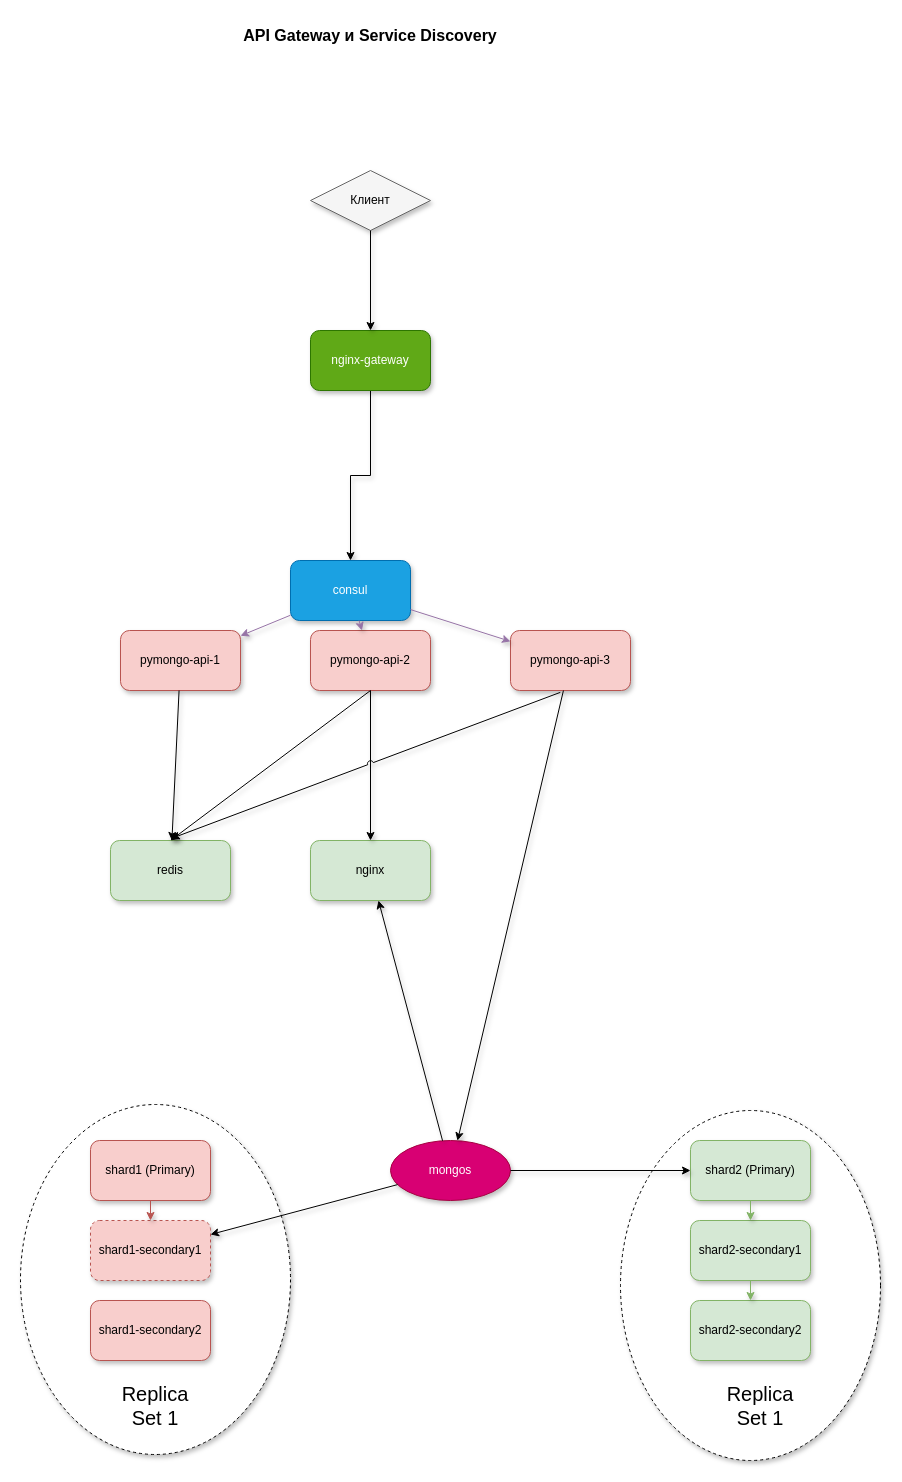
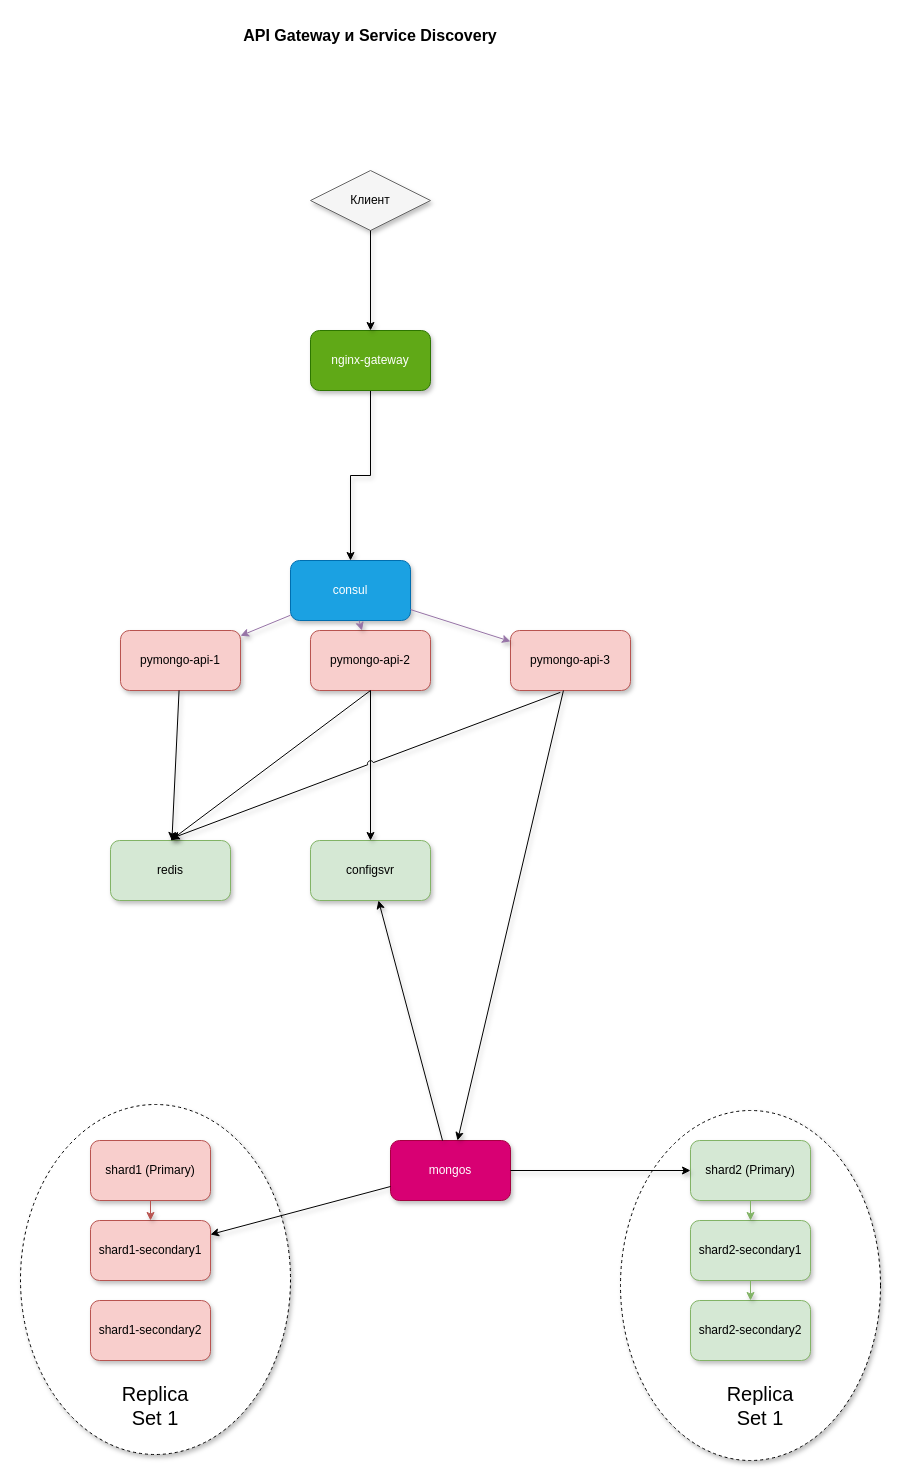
  <mxCell id="0" />
  <mxCell id="1" parent="0" />
  <mxCell id="2" value="" style="ellipse;whiteSpace=wrap;html=1;dashed=1;shadow=1;" parent="1" vertex="1"><mxGeometry x="20" y="1104" width="270" height="350" as="geometry" /></mxCell>
  <mxCell id="3" value="" style="ellipse;whiteSpace=wrap;html=1;dashed=1;shadow=1;" parent="1" vertex="1"><mxGeometry x="620" y="1110" width="260" height="350" as="geometry" /></mxCell>
  <mxCell id="4" value="Клиент" style="rhombus;whiteSpace=wrap;html=1;fillColor=#f5f5f5;strokeColor=#666666;shadow=1;" parent="1" vertex="1"><mxGeometry x="310" y="170" width="120" height="60" as="geometry" /></mxCell>
  <mxCell id="5" value="" style="edgeStyle=orthogonalEdgeStyle;rounded=0;orthogonalLoop=1;jettySize=auto;html=1;shadow=1;" edge="1" parent="1" source="6" target="7"><mxGeometry relative="1" as="geometry" /></mxCell>
  <mxCell id="6" value="nginx-gateway" style="rounded=1;whiteSpace=wrap;html=1;fillColor=#60a917;strokeColor=#2D7600;fontColor=#ffffff;shadow=1;" parent="1" vertex="1"><mxGeometry x="310" y="330" width="120" height="60" as="geometry" /></mxCell>
  <mxCell id="7" value="consul" style="rounded=1;whiteSpace=wrap;html=1;fillColor=#1ba1e2;strokeColor=#006EAF;fontColor=#ffffff;shadow=1;" parent="1" vertex="1"><mxGeometry x="290" y="560" width="120" height="60" as="geometry" /></mxCell>
  <mxCell id="8" value="pymongo-api-1" style="rounded=1;whiteSpace=wrap;html=1;fillColor=#f8cecc;strokeColor=#b85450;shadow=1;" parent="1" vertex="1"><mxGeometry x="120" y="630" width="120" height="60" as="geometry" /></mxCell>
  <mxCell id="9" value="pymongo-api-2" style="rounded=1;whiteSpace=wrap;html=1;fillColor=#f8cecc;strokeColor=#b85450;shadow=1;" parent="1" vertex="1"><mxGeometry x="310" y="630" width="120" height="60" as="geometry" /></mxCell>
  <mxCell id="10" value="pymongo-api-3" style="rounded=1;whiteSpace=wrap;html=1;fillColor=#f8cecc;strokeColor=#b85450;shadow=1;" parent="1" vertex="1"><mxGeometry x="510" y="630" width="120" height="60" as="geometry" /></mxCell>
  <mxCell id="11" value="redis" style="rounded=1;whiteSpace=wrap;html=1;fillColor=#d5e8d4;strokeColor=#82b366;shadow=1;" parent="1" vertex="1"><mxGeometry x="110" y="840" width="120" height="60" as="geometry" /></mxCell>
- <mxCell id="12" value="nginx" style="rounded=1;whiteSpace=wrap;html=1;fillColor=#d5e8d4;strokeColor=#82b366;shadow=1;" parent="1" vertex="1"><mxGeometry x="310" y="840" width="120" height="60" as="geometry" /></mxCell>
- <mxCell id="13" value="mongos" style="ellipse;whiteSpace=wrap;html=1;fillColor=#d80073;strokeColor=#A50040;fontColor=#ffffff;shadow=1;" parent="1" vertex="1"><mxGeometry x="390" y="1140" width="120" height="60" as="geometry" /></mxCell>
+ <mxCell id="12" value="configsvr" style="rounded=1;whiteSpace=wrap;html=1;fillColor=#d5e8d4;strokeColor=#82b366;shadow=1;" parent="1" vertex="1"><mxGeometry x="310" y="840" width="120" height="60" as="geometry" /></mxCell>
+ <mxCell id="13" value="mongos" style="rounded=1;whiteSpace=wrap;html=1;fillColor=#d80073;strokeColor=#A50040;fontColor=#ffffff;shadow=1;" parent="1" vertex="1"><mxGeometry x="390" y="1140" width="120" height="60" as="geometry" /></mxCell>
  <mxCell id="14" value="shard1 (Primary)" style="rounded=1;whiteSpace=wrap;html=1;fillColor=#f8cecc;strokeColor=#b85450;shadow=1;" parent="1" vertex="1"><mxGeometry x="90" y="1140" width="120" height="60" as="geometry" /></mxCell>
- <mxCell id="15" value="shard1-secondary1" style="rounded=1;whiteSpace=wrap;html=1;fillColor=#f8cecc;strokeColor=#b85450;shadow=1;dashed=1;" parent="1" vertex="1"><mxGeometry x="90" y="1220" width="120" height="60" as="geometry" /></mxCell>
+ <mxCell id="15" value="shard1-secondary1" style="rounded=1;whiteSpace=wrap;html=1;fillColor=#f8cecc;strokeColor=#b85450;shadow=1;" parent="1" vertex="1"><mxGeometry x="90" y="1220" width="120" height="60" as="geometry" /></mxCell>
  <mxCell id="16" value="shard1-secondary2" style="rounded=1;whiteSpace=wrap;html=1;fillColor=#f8cecc;strokeColor=#b85450;shadow=1;" parent="1" vertex="1"><mxGeometry x="90" y="1300" width="120" height="60" as="geometry" /></mxCell>
  <mxCell id="17" value="shard2 (Primary)" style="rounded=1;whiteSpace=wrap;html=1;fillColor=#d5e8d4;strokeColor=#82b366;shadow=1;" parent="1" vertex="1"><mxGeometry x="690" y="1140" width="120" height="60" as="geometry" /></mxCell>
  <mxCell id="18" value="shard2-secondary1" style="rounded=1;whiteSpace=wrap;html=1;fillColor=#d5e8d4;strokeColor=#82b366;shadow=1;" parent="1" vertex="1"><mxGeometry x="690" y="1220" width="120" height="60" as="geometry" /></mxCell>
  <mxCell id="19" value="shard2-secondary2" style="rounded=1;whiteSpace=wrap;html=1;fillColor=#d5e8d4;strokeColor=#82b366;shadow=1;" parent="1" vertex="1"><mxGeometry x="690" y="1300" width="120" height="60" as="geometry" /></mxCell>
  <mxCell id="20" value="" style="endArrow=classic;html=1;rounded=0;shadow=1;" parent="1" source="4" target="6" edge="1"><mxGeometry width="50" height="50" relative="1" as="geometry"><mxPoint x="440" y="570" as="sourcePoint" /><mxPoint x="440" y="610" as="targetPoint" /></mxGeometry></mxCell>
  <mxCell id="21" value="" style="endArrow=classic;html=1;rounded=0;strokeColor=#9673a6;jumpStyle=arc;shadow=1;" parent="1" source="7" target="8" edge="1"><mxGeometry width="50" height="50" relative="1" as="geometry"><mxPoint x="660" y="670" as="sourcePoint" /><mxPoint x="160" y="770" as="targetPoint" /></mxGeometry></mxCell>
  <mxCell id="22" value="" style="endArrow=classic;html=1;rounded=0;strokeColor=#9673a6;jumpStyle=arc;shadow=1;" parent="1" source="7" target="9" edge="1"><mxGeometry width="50" height="50" relative="1" as="geometry"><mxPoint x="660" y="670" as="sourcePoint" /><mxPoint x="440" y="770" as="targetPoint" /></mxGeometry></mxCell>
  <mxCell id="23" value="" style="endArrow=classic;html=1;rounded=0;strokeColor=#9673a6;jumpStyle=arc;shadow=1;" parent="1" source="7" target="10" edge="1"><mxGeometry width="50" height="50" relative="1" as="geometry"><mxPoint x="660" y="670" as="sourcePoint" /><mxPoint x="720" y="770" as="targetPoint" /></mxGeometry></mxCell>
  <mxCell id="24" value="" style="endArrow=classic;html=1;rounded=0;shadow=1;" parent="1" source="8" target="11" edge="1"><mxGeometry width="50" height="50" relative="1" as="geometry"><mxPoint x="160" y="770" as="sourcePoint" /><mxPoint x="160" y="810" as="targetPoint" /></mxGeometry></mxCell>
  <mxCell id="25" value="" style="endArrow=classic;html=1;rounded=0;shadow=1;" parent="1" source="9" target="12" edge="1"><mxGeometry width="50" height="50" relative="1" as="geometry"><mxPoint x="440" y="770" as="sourcePoint" /><mxPoint x="440" y="810" as="targetPoint" /></mxGeometry></mxCell>
  <mxCell id="26" value="" style="endArrow=classic;html=1;rounded=0;shadow=1;" parent="1" source="10" target="13" edge="1"><mxGeometry width="50" height="50" relative="1" as="geometry"><mxPoint x="720" y="770" as="sourcePoint" /><mxPoint x="720" y="810" as="targetPoint" /></mxGeometry></mxCell>
  <mxCell id="27" value="" style="endArrow=classic;html=1;rounded=0;shadow=1;" parent="1" source="13" target="12" edge="1"><mxGeometry width="50" height="50" relative="1" as="geometry"><mxPoint x="660" y="840" as="sourcePoint" /><mxPoint x="500" y="840" as="targetPoint" /></mxGeometry></mxCell>
  <mxCell id="28" value="" style="endArrow=classic;html=1;rounded=0;shadow=1;" parent="1" source="13" target="15" edge="1"><mxGeometry width="50" height="50" relative="1" as="geometry"><mxPoint x="700" y="1070" as="sourcePoint" /><mxPoint x="150" y="1170" as="targetPoint" /></mxGeometry></mxCell>
  <mxCell id="29" value="" style="endArrow=classic;html=1;rounded=0;shadow=1;" parent="1" source="13" target="17" edge="1"><mxGeometry width="50" height="50" relative="1" as="geometry"><mxPoint x="700" y="1070" as="sourcePoint" /><mxPoint x="750" y="1170" as="targetPoint" /></mxGeometry></mxCell>
  <mxCell id="30" value="" style="endArrow=classic;html=1;rounded=0;strokeColor=#b85450;shadow=1;" parent="1" source="14" target="15" edge="1"><mxGeometry width="50" height="50" relative="1" as="geometry"><mxPoint x="150" y="1200" as="sourcePoint" /><mxPoint x="150" y="1220" as="targetPoint" /></mxGeometry></mxCell>
  <mxCell id="31" value="" style="endArrow=classic;html=1;rounded=0;strokeColor=#82b366;shadow=1;" parent="1" source="17" target="18" edge="1"><mxGeometry width="50" height="50" relative="1" as="geometry"><mxPoint x="750" y="1200" as="sourcePoint" /><mxPoint x="750" y="1220" as="targetPoint" /></mxGeometry></mxCell>
  <mxCell id="32" value="" style="endArrow=classic;html=1;rounded=0;strokeColor=#82b366;shadow=1;" parent="1" source="18" target="19" edge="1"><mxGeometry width="50" height="50" relative="1" as="geometry"><mxPoint x="750" y="1280" as="sourcePoint" /><mxPoint x="750" y="1300" as="targetPoint" /></mxGeometry></mxCell>
  <mxCell id="33" value="API Gateway и Service Discovery" style="text;html=1;strokeColor=none;fillColor=none;align=center;verticalAlign=middle;whiteSpace=wrap;rounded=0;fontSize=16;fontStyle=1;shadow=1;" parent="1" vertex="1"><mxGeometry x="230" y="20" width="280" height="30" as="geometry" /></mxCell>
  <mxCell id="34" value="Replica Set 1" style="text;html=1;align=center;verticalAlign=middle;whiteSpace=wrap;rounded=0;fontSize=20;shadow=1;" parent="1" vertex="1"><mxGeometry x="125" y="1390" width="60" height="30" as="geometry" /></mxCell>
  <mxCell id="35" value="Replica Set 1" style="text;html=1;align=center;verticalAlign=middle;whiteSpace=wrap;rounded=0;fontSize=20;shadow=1;" parent="1" vertex="1"><mxGeometry x="730" y="1390" width="60" height="30" as="geometry" /></mxCell>
  <mxCell id="36" value="" style="endArrow=classic;html=1;rounded=0;exitX=0.5;exitY=1;exitDx=0;exitDy=0;shadow=1;" parent="1" source="9" edge="1"><mxGeometry width="50" height="50" relative="1" as="geometry"><mxPoint x="200" y="740" as="sourcePoint" /><mxPoint x="170" y="840" as="targetPoint" /></mxGeometry></mxCell>
  <mxCell id="37" value="" style="endArrow=classic;html=1;rounded=0;exitX=0.415;exitY=1.031;exitDx=0;exitDy=0;exitPerimeter=0;jumpStyle=arc;entryX=0.506;entryY=-0.033;entryDx=0;entryDy=0;entryPerimeter=0;shadow=1;" parent="1" source="10" edge="1" target="11"><mxGeometry width="50" height="50" relative="1" as="geometry"><mxPoint x="670" y="800" as="sourcePoint" /><mxPoint x="150" y="840" as="targetPoint" /></mxGeometry></mxCell>
